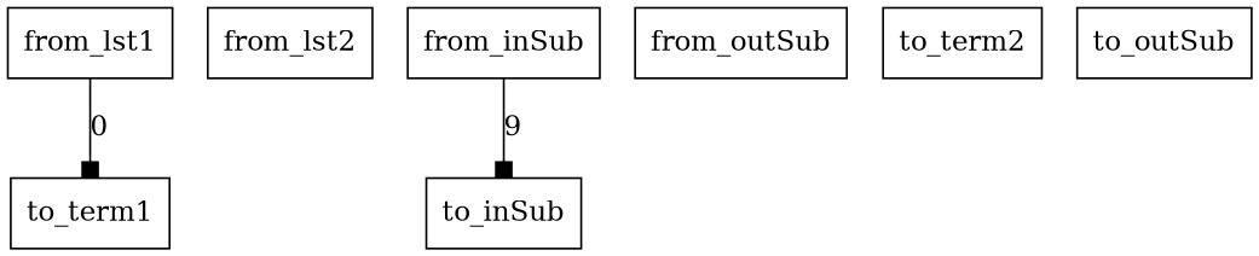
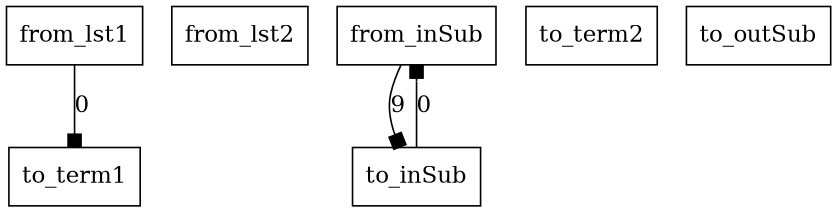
  digraph {
    rankdir=TB
    node [fillcolor=white shape=box style=filled]
    edge [arrowhead=box]
    n1 [label=<from_lst1>]
    n2 [label=<to_term1>]
    n3 [label=<from_lst2>]
    n4 [label=<from_inSub>]
    n5 [label=<to_inSub>]
-   n6 [label=<from_outSub>]
    n7 [label=<to_term2>]
    n8 [label=<to_outSub>]
    n1 -> n2 [label=0]
    n4 -> n5 [label=9]
+   n5 -> n4 [label=0]
  }
